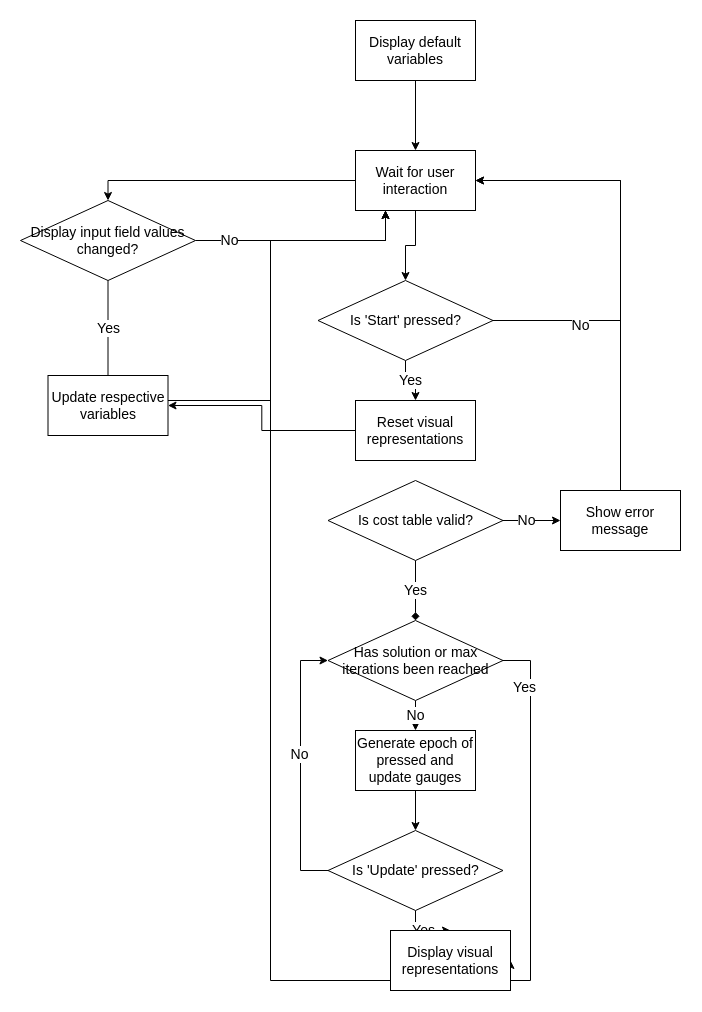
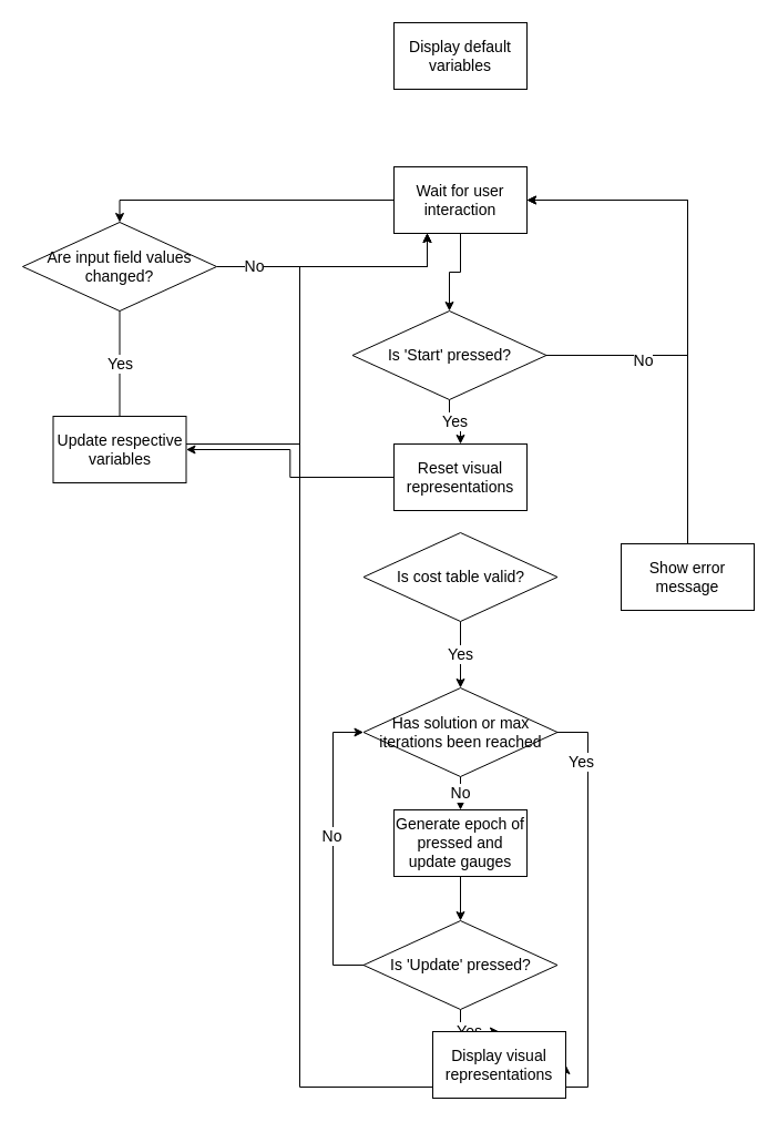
  <mxCell id="0" />
  <mxCell id="1" parent="0" />
- <mxCell id="2" value="" style="edgeStyle=orthogonalEdgeStyle;rounded=0;orthogonalLoop=1;jettySize=auto;html=1;fontSize=14;" edge="1" parent="1" source="3" target="6"><mxGeometry relative="1" as="geometry" /></mxCell>
  <mxCell id="3" value="Display default variables" style="rounded=0;whiteSpace=wrap;html=1;fontSize=14;" vertex="1" parent="1"><mxGeometry x="355" y="20" width="120" height="60" as="geometry" /></mxCell>
  <mxCell id="4" style="edgeStyle=orthogonalEdgeStyle;rounded=0;orthogonalLoop=1;jettySize=auto;html=1;entryX=0.5;entryY=0;entryDx=0;entryDy=0;fontSize=14;" edge="1" parent="1" source="6" target="13"><mxGeometry relative="1" as="geometry" /></mxCell>
  <mxCell id="5" style="edgeStyle=orthogonalEdgeStyle;rounded=0;orthogonalLoop=1;jettySize=auto;html=1;entryX=0.5;entryY=0;entryDx=0;entryDy=0;fontSize=14;" edge="1" parent="1" source="6" target="9"><mxGeometry relative="1" as="geometry" /></mxCell>
  <mxCell id="6" value="Wait for user interaction" style="rounded=0;whiteSpace=wrap;html=1;fontSize=14;" vertex="1" parent="1"><mxGeometry x="355" y="150" width="120" height="60" as="geometry" /></mxCell>
  <mxCell id="7" value="Yes" style="edgeStyle=orthogonalEdgeStyle;rounded=0;orthogonalLoop=1;jettySize=auto;html=1;entryX=0.5;entryY=0;entryDx=0;entryDy=0;fontSize=14;endArrow=none;" edge="1" parent="1" source="9" target="18"><mxGeometry relative="1" as="geometry" /></mxCell>
  <mxCell id="8" value="No" style="edgeStyle=orthogonalEdgeStyle;rounded=0;orthogonalLoop=1;jettySize=auto;html=1;fontSize=14;exitX=1;exitY=0.5;exitDx=0;exitDy=0;entryX=0.25;entryY=1;entryDx=0;entryDy=0;" edge="1" parent="1" source="9" target="6"><mxGeometry x="-0.689" relative="1" as="geometry"><mxPoint x="170" y="280" as="targetPoint" /><Array as="points"><mxPoint x="385" y="240" /></Array><mxPoint as="offset" /></mxGeometry></mxCell>
- <mxCell id="9" value="Display input field values changed?" style="rhombus;whiteSpace=wrap;html=1;fontSize=14;" vertex="1" parent="1"><mxGeometry x="20" y="200" width="175" height="80" as="geometry" /></mxCell>
+ <mxCell id="9" value="Are input field values changed?" style="rhombus;whiteSpace=wrap;html=1;fontSize=14;" vertex="1" parent="1"><mxGeometry x="20" y="200" width="175" height="80" as="geometry" /></mxCell>
  <mxCell id="10" style="edgeStyle=orthogonalEdgeStyle;rounded=0;orthogonalLoop=1;jettySize=auto;html=1;fontSize=14;entryX=1;entryY=0.5;entryDx=0;entryDy=0;" edge="1" parent="1" source="13" target="6"><mxGeometry relative="1" as="geometry"><mxPoint x="230" y="280" as="targetPoint" /><Array as="points"><mxPoint x="620" y="320" /><mxPoint x="620" y="180" /></Array></mxGeometry></mxCell>
  <mxCell id="11" value="No" style="edgeLabel;html=1;align=center;verticalAlign=middle;resizable=0;points=[];fontSize=14;" vertex="1" connectable="0" parent="10"><mxGeometry x="-0.001" y="-2" relative="1" as="geometry"><mxPoint x="-42.06" y="83.03" as="offset" /></mxGeometry></mxCell>
  <mxCell id="12" value="Yes" style="edgeStyle=orthogonalEdgeStyle;rounded=0;orthogonalLoop=1;jettySize=auto;html=1;fontSize=14;entryX=0.5;entryY=0;entryDx=0;entryDy=0;" edge="1" parent="1" source="13" target="34"><mxGeometry relative="1" as="geometry" /></mxCell>
  <mxCell id="13" value="Is 'Start' pressed?" style="rhombus;whiteSpace=wrap;html=1;fontSize=14;" vertex="1" parent="1"><mxGeometry x="317.5" y="280" width="175" height="80" as="geometry" /></mxCell>
- <mxCell id="14" value="No" style="edgeStyle=orthogonalEdgeStyle;rounded=0;orthogonalLoop=1;jettySize=auto;html=1;entryX=0;entryY=0.5;entryDx=0;entryDy=0;fontSize=14;" edge="1" parent="1" source="16" target="20"><mxGeometry x="-0.185" relative="1" as="geometry"><mxPoint as="offset" /></mxGeometry></mxCell>
- <mxCell id="15" value="Yes" style="edgeStyle=orthogonalEdgeStyle;rounded=0;orthogonalLoop=1;jettySize=auto;html=1;fontSize=14;entryX=0.5;entryY=0;entryDx=0;entryDy=0;endArrow=diamond;" edge="1" parent="1" source="16" target="30"><mxGeometry relative="1" as="geometry"><mxPoint x="415" y="640" as="targetPoint" /></mxGeometry></mxCell>
+ <mxCell id="15" value="Yes" style="edgeStyle=orthogonalEdgeStyle;rounded=0;orthogonalLoop=1;jettySize=auto;html=1;fontSize=14;entryX=0.5;entryY=0;entryDx=0;entryDy=0;" edge="1" parent="1" source="16" target="30"><mxGeometry relative="1" as="geometry"><mxPoint x="415" y="640" as="targetPoint" /></mxGeometry></mxCell>
  <mxCell id="16" value="Is cost table valid?" style="rhombus;whiteSpace=wrap;html=1;fontSize=14;" vertex="1" parent="1"><mxGeometry x="327.5" y="480" width="175" height="80" as="geometry" /></mxCell>
  <mxCell id="17" style="edgeStyle=orthogonalEdgeStyle;rounded=0;orthogonalLoop=1;jettySize=auto;html=1;entryX=0.25;entryY=1;entryDx=0;entryDy=0;fontSize=14;" edge="1" parent="1" source="18" target="6"><mxGeometry relative="1" as="geometry"><Array as="points"><mxPoint x="270" y="400" /><mxPoint x="270" y="240" /><mxPoint x="385" y="240" /></Array></mxGeometry></mxCell>
  <mxCell id="18" value="Update respective variables" style="rounded=0;whiteSpace=wrap;html=1;fontSize=14;" vertex="1" parent="1"><mxGeometry x="47.5" y="375" width="120" height="60" as="geometry" /></mxCell>
  <mxCell id="19" style="edgeStyle=orthogonalEdgeStyle;rounded=0;orthogonalLoop=1;jettySize=auto;html=1;entryX=1;entryY=0.5;entryDx=0;entryDy=0;fontSize=14;" edge="1" parent="1" source="20" target="6"><mxGeometry relative="1" as="geometry"><Array as="points"><mxPoint x="620" y="180" /></Array></mxGeometry></mxCell>
  <mxCell id="20" value="Show error message" style="rounded=0;whiteSpace=wrap;html=1;fontSize=14;" vertex="1" parent="1"><mxGeometry x="560" y="490" width="120" height="60" as="geometry" /></mxCell>
  <mxCell id="21" style="edgeStyle=orthogonalEdgeStyle;rounded=0;orthogonalLoop=1;jettySize=auto;html=1;entryX=0.5;entryY=0;entryDx=0;entryDy=0;fontSize=14;" edge="1" parent="1" source="22" target="26"><mxGeometry relative="1" as="geometry" /></mxCell>
  <mxCell id="22" value="Generate epoch of pressed and update gauges" style="rounded=0;whiteSpace=wrap;html=1;fontSize=14;" vertex="1" parent="1"><mxGeometry x="355" y="730" width="120" height="60" as="geometry" /></mxCell>
  <mxCell id="23" style="edgeStyle=orthogonalEdgeStyle;rounded=0;orthogonalLoop=1;jettySize=auto;html=1;entryX=0;entryY=0.5;entryDx=0;entryDy=0;fontSize=14;" edge="1" parent="1" source="26" target="30"><mxGeometry relative="1" as="geometry"><Array as="points"><mxPoint x="300" y="870" /><mxPoint x="300" y="660" /></Array></mxGeometry></mxCell>
  <mxCell id="24" value="No" style="edgeLabel;html=1;align=center;verticalAlign=middle;resizable=0;points=[];fontSize=14;" vertex="1" connectable="0" parent="23"><mxGeometry x="0.085" y="2" relative="1" as="geometry"><mxPoint as="offset" /></mxGeometry></mxCell>
  <mxCell id="25" value="Yes" style="edgeStyle=orthogonalEdgeStyle;rounded=0;orthogonalLoop=1;jettySize=auto;html=1;fontSize=14;entryX=0.5;entryY=0;entryDx=0;entryDy=0;" edge="1" parent="1" source="26" target="32"><mxGeometry relative="1" as="geometry"><mxPoint x="415" y="990" as="targetPoint" /></mxGeometry></mxCell>
  <mxCell id="26" value="Is 'Update' pressed?" style="rhombus;whiteSpace=wrap;html=1;fontSize=14;" vertex="1" parent="1"><mxGeometry x="327.5" y="830" width="175" height="80" as="geometry" /></mxCell>
  <mxCell id="27" value="No" style="edgeStyle=orthogonalEdgeStyle;rounded=0;orthogonalLoop=1;jettySize=auto;html=1;fontSize=14;" edge="1" parent="1" source="30" target="22"><mxGeometry relative="1" as="geometry" /></mxCell>
  <mxCell id="28" style="edgeStyle=orthogonalEdgeStyle;rounded=0;orthogonalLoop=1;jettySize=auto;html=1;entryX=1;entryY=0.5;entryDx=0;entryDy=0;fontSize=14;" edge="1" parent="1" source="30" target="32"><mxGeometry relative="1" as="geometry"><Array as="points"><mxPoint x="530" y="660" /><mxPoint x="530" y="980" /></Array></mxGeometry></mxCell>
  <mxCell id="29" value="Yes" style="edgeLabel;html=1;align=center;verticalAlign=middle;resizable=0;points=[];fontSize=14;" vertex="1" connectable="0" parent="28"><mxGeometry x="-0.211" y="-7" relative="1" as="geometry"><mxPoint y="-99.5" as="offset" /></mxGeometry></mxCell>
  <mxCell id="30" value="Has solution or max iterations been reached" style="rhombus;whiteSpace=wrap;html=1;fontSize=14;" vertex="1" parent="1"><mxGeometry x="327.5" y="620" width="175" height="80" as="geometry" /></mxCell>
  <mxCell id="31" style="edgeStyle=orthogonalEdgeStyle;rounded=0;orthogonalLoop=1;jettySize=auto;html=1;fontSize=14;entryX=0.25;entryY=1;entryDx=0;entryDy=0;" edge="1" parent="1" source="32" target="6"><mxGeometry relative="1" as="geometry"><mxPoint x="220" y="450" as="targetPoint" /><Array as="points"><mxPoint x="270" y="980" /><mxPoint x="270" y="240" /><mxPoint x="385" y="240" /></Array></mxGeometry></mxCell>
  <mxCell id="32" value="Display visual representations" style="rounded=0;whiteSpace=wrap;html=1;fontSize=14;" vertex="1" parent="1"><mxGeometry x="390" y="930" width="120" height="60" as="geometry" /></mxCell>
  <mxCell id="33" style="edgeStyle=orthogonalEdgeStyle;rounded=0;orthogonalLoop=1;jettySize=auto;html=1;fontSize=14;" edge="1" parent="1" source="34" target="18"><mxGeometry relative="1" as="geometry" /></mxCell>
  <mxCell id="34" value="Reset visual representations" style="rounded=0;whiteSpace=wrap;html=1;fontSize=14;" vertex="1" parent="1"><mxGeometry x="355" y="400" width="120" height="60" as="geometry" /></mxCell>
